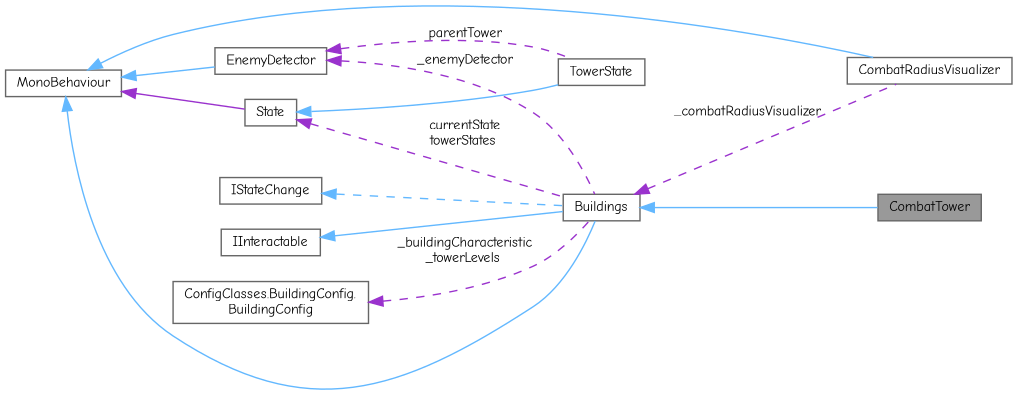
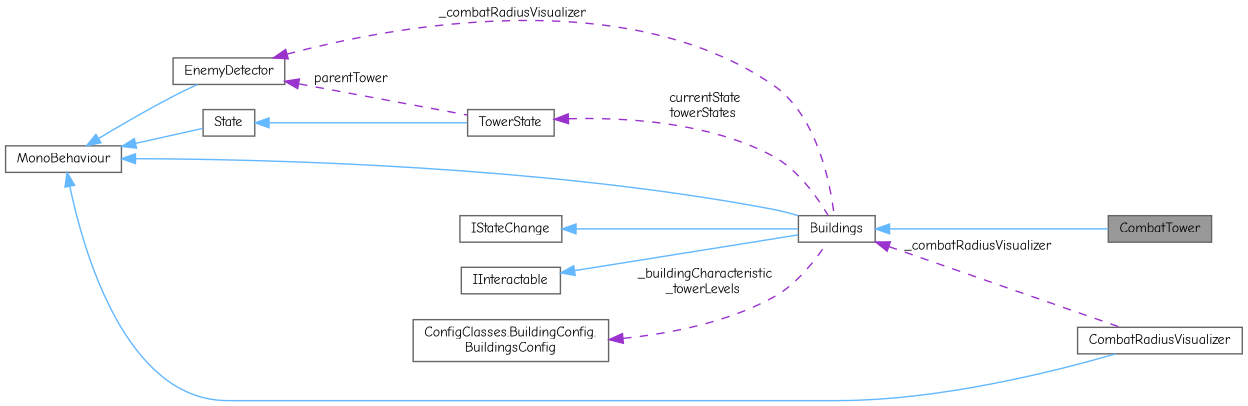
  digraph {
    fontname="Comic Neue"
    rankdir=LR
    node [color=gray40 fillcolor=white fontname="Comic Neue" fontsize=10 shape=box style=filled]
    edge [color=steelblue1 dir=back fontname="Comic Neue" fontsize=10 labelfontname=Helvetica labelfontsize=10 style=solid]
    n1 [fillcolor=grey60 fontcolor=black height=0.2 label=CombatTower width=0.4]
    n2 [height=0.2 label=TowerState width=0.4]
    n3 [height=0.2 label=Buildings width=0.4]
    n4 [height=0.2 label=CombatRadiusVisualizer width=0.4]
    n5 [height=0.2 label=MonoBehaviour width=0.4]
    n6 [height=0.2 label=EnemyDetector width=0.4]
    n7 [height=0.2 label=State width=0.4]
    n8 [height=0.2 label=IStateChange width=0.4]
    n9 [height=0.2 label=IInteractable width=0.4]
-   n10 [height=0.2 label="ConfigClasses.BuildingConfig.\lBuildingConfig" width=0.4]
-   n7 -> n3 [color=darkorchid3 label=" currentState\ntowerStates" style=dashed]
+   n10 [height=0.2 label="ConfigClasses.BuildingConfig.\lBuildingsConfig" width=0.4]
+   n2 -> n3 [color=darkorchid3 label=" currentState\ntowerStates" style=dashed]
    n3 -> n1
    n3 -> n4 [color=darkorchid3 label=" _combatRadiusVisualizer" style=dashed]
    n5 -> n3
    n5 -> n4
    n5 -> n6
-   n5 -> n7 [color=darkorchid3]
+   n5 -> n7
    n6 -> n2 [color=darkorchid3 label=" parentTower" style=dashed]
-   n6 -> n3 [color=darkorchid3 label=" _enemyDetector" style=dashed]
+   n6 -> n3 [color=darkorchid3 label=" _combatRadiusVisualizer" style=dashed]
    n7 -> n2
-   n8 -> n3 [style=dashed]
+   n8 -> n3
    n9 -> n3
    n10 -> n3 [color=darkorchid3 label=" _buildingCharacteristic\n_towerLevels" style=dashed]
  }
